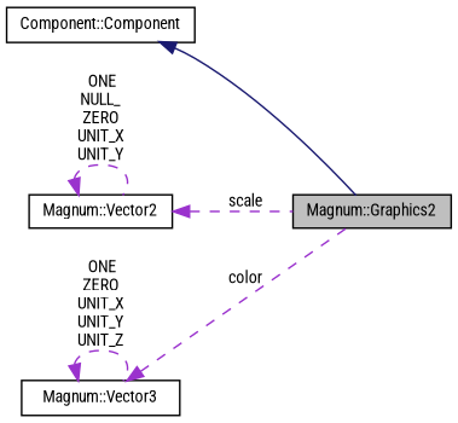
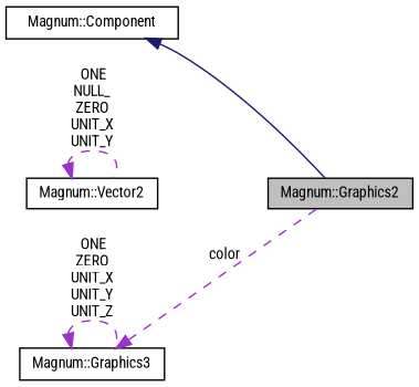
  digraph {
    fontname="Roboto Condensed"
    rankdir=LR
    node [color=black fillcolor=white fontname="Roboto Condensed" fontsize=10 shape=record style=filled]
    edge [color=darkorchid3 dir=back fontname="Roboto Condensed" fontsize=10 labelfontname=Helvetica labelfontsize=10 style=dashed]
    n1 [fillcolor=grey75 fontcolor=black height=0.2 label="Magnum::Graphics2" width=0.4]
-   n2 [height=0.2 label="Component::Component" width=0.4]
+   n2 [height=0.2 label="Magnum::Component" width=0.4]
    n3 [height=0.2 label="Magnum::Vector2" width=0.4]
-   n4 [height=0.2 label="Magnum::Vector3" width=0.4]
+   n4 [height=0.2 label="Magnum::Graphics3" width=0.4]
    n2 -> n1 [color=midnightblue style=solid]
-   n3 -> n1 [label=" scale"]
    n3 -> n3 [label=" ONE\nNULL_\nZERO\nUNIT_X\nUNIT_Y"]
    n4 -> n1 [label=" color"]
    n4 -> n4 [label=" ONE\nZERO\nUNIT_X\nUNIT_Y\nUNIT_Z"]
  }
